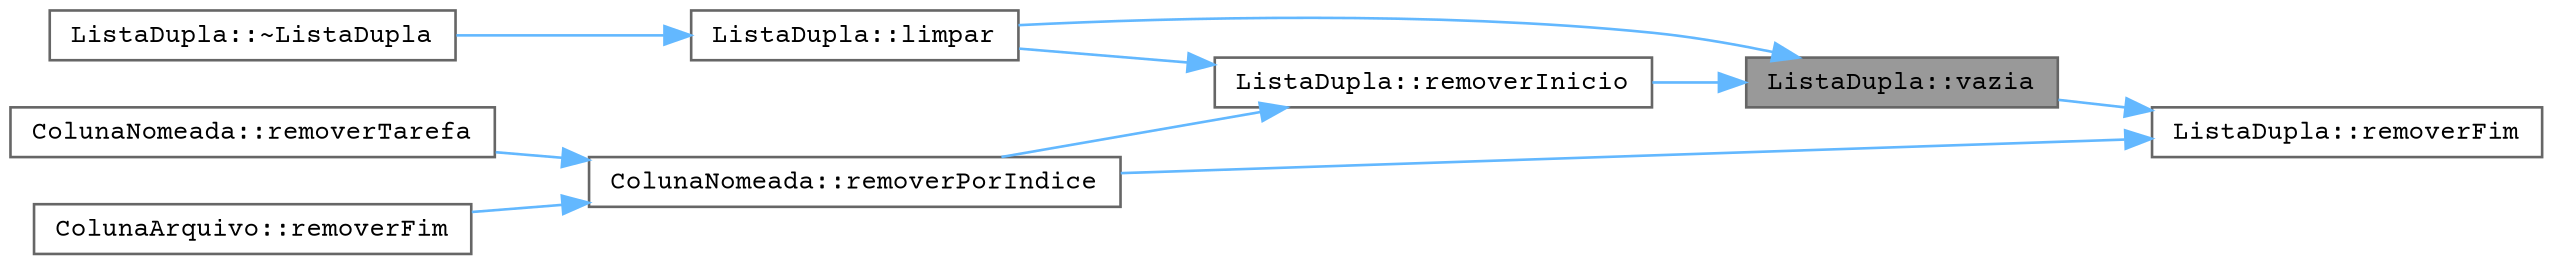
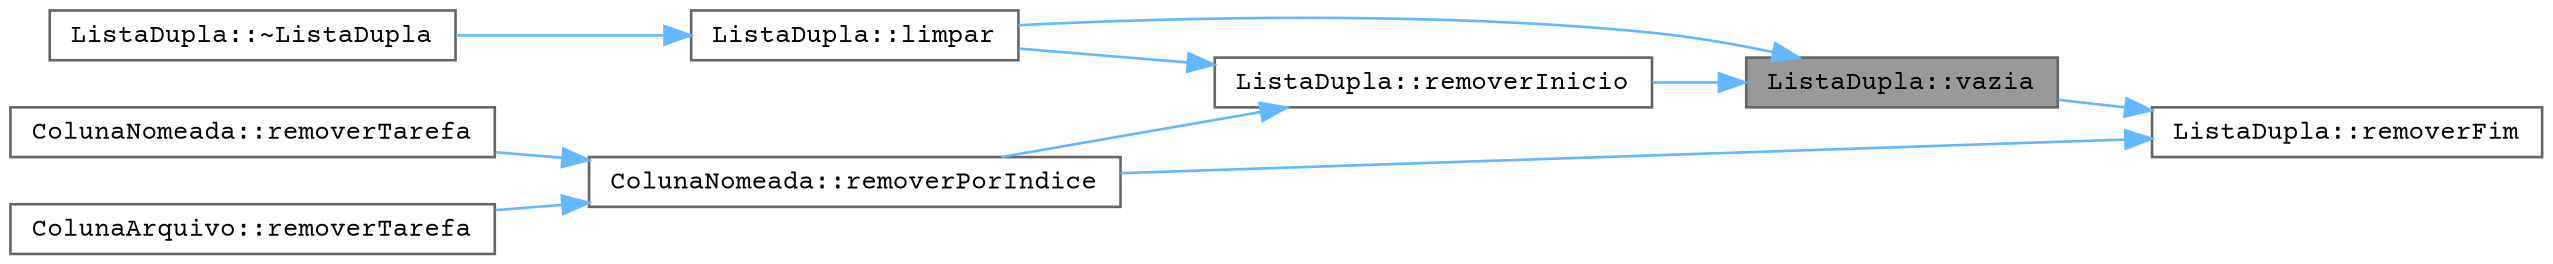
  digraph {
    fontname="Courier Prime"
    rankdir=RL
    node [color=grey40 fillcolor=white fontname="Courier Prime" fontsize=10 shape=box style=filled]
    edge [color=steelblue1 dir=back fontname="Courier Prime" fontsize=10 labelfontname=Helvetica labelfontsize=10 style=solid]
    n1 [color=gray40 fillcolor=grey60 fontcolor=black height=0.2 label="ListaDupla::vazia" width=0.4]
    n2 [height=0.2 label="ListaDupla::limpar" width=0.4]
    n3 [height=0.2 label="ListaDupla::removerInicio" width=0.4]
    n4 [height=0.2 label="ListaDupla::~ListaDupla" width=0.4]
    n5 [height=0.2 label="ListaDupla::removerFim" width=0.4]
    n6 [height=0.2 label="ColunaNomeada::removerPorIndice" width=0.4]
    n7 [height=0.2 label="ColunaNomeada::removerTarefa" width=0.4]
-   n8 [height=0.2 label="ColunaArquivo::removerFim" width=0.4]
+   n8 [height=0.2 label="ColunaArquivo::removerTarefa" width=0.4]
    n1 -> n2
    n1 -> n3
    n2 -> n4
    n3 -> n2
    n3 -> n6
    n5 -> n1
    n5 -> n6
    n6 -> n7
    n6 -> n8
  }
